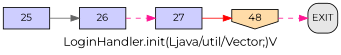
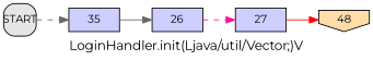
  digraph {
    fontname=Montserrat
    label="LoginHandler.init(Ljava/util/Vector;)V"
    rankdir=LR
    node [fillcolor="#CECEFF" fixedsize=true fontname=Montserrat fontsize=12 shape=box style=filled]
    edge [color=gray40 fontname=Montserrat style=dashed]
-   n1 [height=0.36 label=25 width=0.78]
+   n1 [height=0.36 label=35 width=0.78]
    n2 [height=0.36 label=26 width=0.78]
    n3 [height=0.36 label=27 width=0.78]
    n4 [fillcolor="#FFDCA8" height=0.36 label=48 shape=invhouse width=0.78]
-   n5 [fillcolor="#E6E6E6" height=0.5 label=EXIT style="filled, rounded" width=0.5]
+   n6 [fillcolor="#E6E6E6" height=0.5 label=START style="filled, rounded" width=0.5]
    n1 -> n2 [style=solid]
    n2 -> n3 [color=deeppink]
    n3 -> n4 [color=red style=solid]
-   n4 -> n5 [color=deeppink]
+   n6 -> n1
  }
